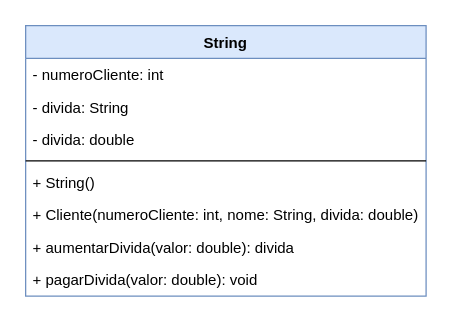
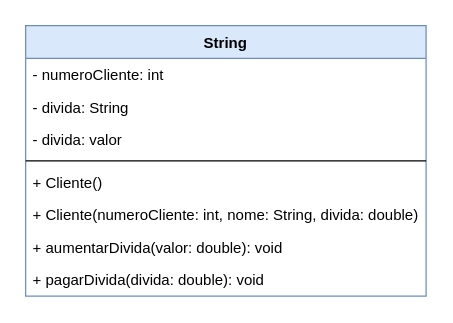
  <mxCell id="0" />
  <mxCell id="1" parent="0" />
  <mxCell id="2" value="String" style="swimlane;fontStyle=1;align=center;verticalAlign=top;childLayout=stackLayout;horizontal=1;startSize=26;horizontalStack=0;resizeParent=1;resizeParentMax=0;resizeLast=0;collapsible=1;marginBottom=0;fillColor=#dae8fc;strokeColor=#6c8ebf;" vertex="1" parent="1"><mxGeometry x="20" y="20" width="320" height="216" as="geometry" /></mxCell>
  <mxCell id="3" value="- numeroCliente: int" style="text;strokeColor=none;fillColor=none;align=left;verticalAlign=top;spacingLeft=4;spacingRight=4;overflow=hidden;rotatable=0;points=[[0,0.5],[1,0.5]];portConstraint=eastwest;" vertex="1" parent="2"><mxGeometry y="26" width="320" height="26" as="geometry" /></mxCell>
  <mxCell id="4" value="- divida: String" style="text;strokeColor=none;fillColor=none;align=left;verticalAlign=top;spacingLeft=4;spacingRight=4;overflow=hidden;rotatable=0;points=[[0,0.5],[1,0.5]];portConstraint=eastwest;" vertex="1" parent="2"><mxGeometry y="52" width="320" height="26" as="geometry" /></mxCell>
- <mxCell id="5" value="- divida: double" style="text;strokeColor=none;fillColor=none;align=left;verticalAlign=top;spacingLeft=4;spacingRight=4;overflow=hidden;rotatable=0;points=[[0,0.5],[1,0.5]];portConstraint=eastwest;" vertex="1" parent="2"><mxGeometry y="78" width="320" height="26" as="geometry" /></mxCell>
+ <mxCell id="5" value="- divida: valor" style="text;strokeColor=none;fillColor=none;align=left;verticalAlign=top;spacingLeft=4;spacingRight=4;overflow=hidden;rotatable=0;points=[[0,0.5],[1,0.5]];portConstraint=eastwest;" vertex="1" parent="2"><mxGeometry y="78" width="320" height="26" as="geometry" /></mxCell>
  <mxCell id="6" value="" style="line;strokeWidth=1;fillColor=none;align=left;verticalAlign=middle;spacingTop=-1;spacingLeft=3;spacingRight=3;rotatable=0;labelPosition=right;points=[];portConstraint=eastwest;" vertex="1" parent="2"><mxGeometry y="104" width="320" height="8" as="geometry" /></mxCell>
- <mxCell id="7" value="+ String()" style="text;strokeColor=none;fillColor=none;align=left;verticalAlign=top;spacingLeft=4;spacingRight=4;overflow=hidden;rotatable=0;points=[[0,0.5],[1,0.5]];portConstraint=eastwest;" vertex="1" parent="2"><mxGeometry y="112" width="320" height="26" as="geometry" /></mxCell>
+ <mxCell id="7" value="+ Cliente()" style="text;strokeColor=none;fillColor=none;align=left;verticalAlign=top;spacingLeft=4;spacingRight=4;overflow=hidden;rotatable=0;points=[[0,0.5],[1,0.5]];portConstraint=eastwest;" vertex="1" parent="2"><mxGeometry y="112" width="320" height="26" as="geometry" /></mxCell>
  <mxCell id="8" value="+ Cliente(numeroCliente: int, nome: String, divida: double)" style="text;strokeColor=none;fillColor=none;align=left;verticalAlign=top;spacingLeft=4;spacingRight=4;overflow=hidden;rotatable=0;points=[[0,0.5],[1,0.5]];portConstraint=eastwest;" vertex="1" parent="2"><mxGeometry y="138" width="320" height="26" as="geometry" /></mxCell>
- <mxCell id="9" value="+ aumentarDivida(valor: double): divida" style="text;strokeColor=none;fillColor=none;align=left;verticalAlign=top;spacingLeft=4;spacingRight=4;overflow=hidden;rotatable=0;points=[[0,0.5],[1,0.5]];portConstraint=eastwest;" vertex="1" parent="2"><mxGeometry y="164" width="320" height="26" as="geometry" /></mxCell>
- <mxCell id="10" value="+ pagarDivida(valor: double): void" style="text;strokeColor=none;fillColor=none;align=left;verticalAlign=top;spacingLeft=4;spacingRight=4;overflow=hidden;rotatable=0;points=[[0,0.5],[1,0.5]];portConstraint=eastwest;" vertex="1" parent="2"><mxGeometry y="190" width="320" height="26" as="geometry" /></mxCell>
+ <mxCell id="9" value="+ aumentarDivida(valor: double): void" style="text;strokeColor=none;fillColor=none;align=left;verticalAlign=top;spacingLeft=4;spacingRight=4;overflow=hidden;rotatable=0;points=[[0,0.5],[1,0.5]];portConstraint=eastwest;" vertex="1" parent="2"><mxGeometry y="164" width="320" height="26" as="geometry" /></mxCell>
+ <mxCell id="10" value="+ pagarDivida(divida: double): void" style="text;strokeColor=none;fillColor=none;align=left;verticalAlign=top;spacingLeft=4;spacingRight=4;overflow=hidden;rotatable=0;points=[[0,0.5],[1,0.5]];portConstraint=eastwest;" vertex="1" parent="2"><mxGeometry y="190" width="320" height="26" as="geometry" /></mxCell>
